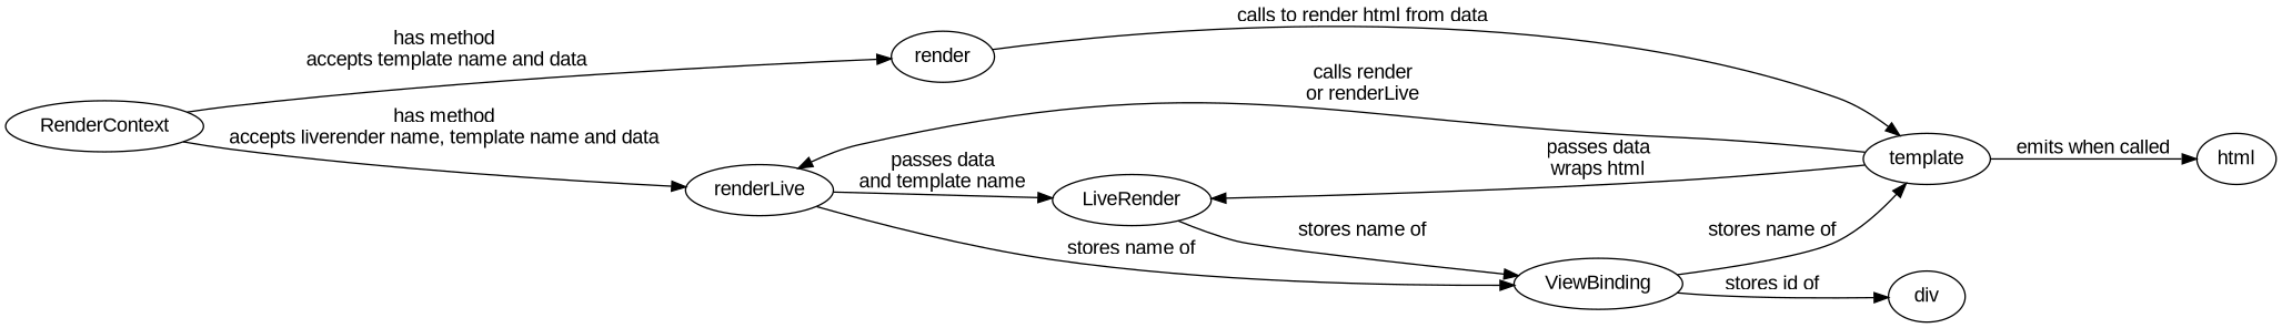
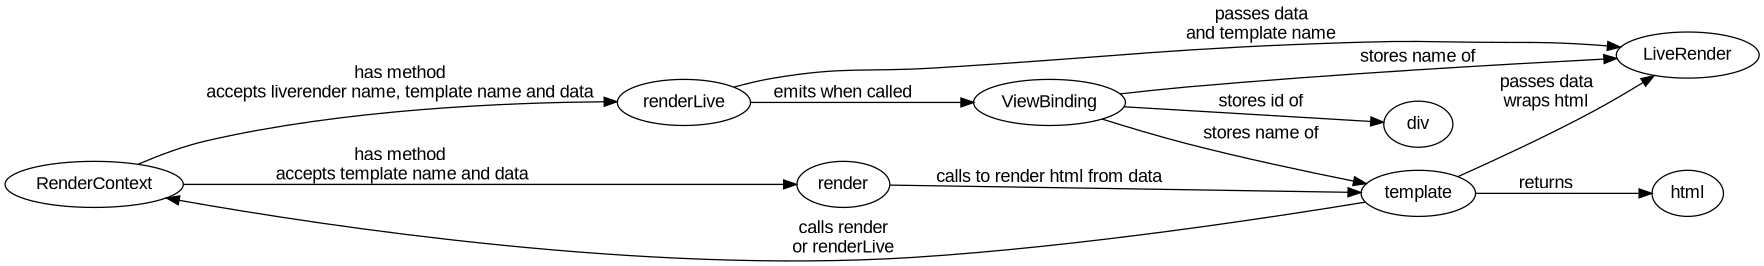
  digraph {
    fontname="Liberation Sans"
    rankdir=LR
    node [fontname="Liberation Sans"]
    edge [fontname="Liberation Sans"]
    n1 [label=RenderContext]
    n2 [label=renderLive]
    n3 [label=render]
    n4 [label=LiveRender]
    n5 [label=ViewBinding]
    template
    html
    div
    n1 -> n2 [label="has method\naccepts liverender name, template name and data"]
    n1 -> n3 [label="has method\n accepts template name and data"]
    n2 -> n4 [label="passes data\nand template name"]
-   n2 -> n5 [label="stores name of"]
+   n2 -> n5 [label="emits when called"]
    n3 -> template [label="calls to render html from data"]
-   n4 -> n5 [label="stores name of"]
+   n5 -> n4 [label="stores name of"]
    n5 -> template [label="stores name of"]
    n5 -> div [label="stores id of"]
-   template -> n2 [label="calls render\nor renderLive"]
+   template -> n1 [label="calls render\nor renderLive"]
    template -> n4 [label="passes data\nwraps html"]
-   template -> html [label="emits when called"]
+   template -> html [label=returns]
  }
